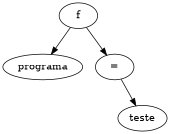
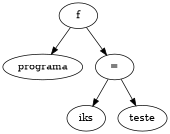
  digraph {
    n1 [label=programa]
    n2 [label=f]
    n3 [label="="]
+   n4 [label=iks]
    n5 [label=teste]
    n2 -> n1
    n2 -> n3
+   n3 -> n4
    n3 -> n5
  }
